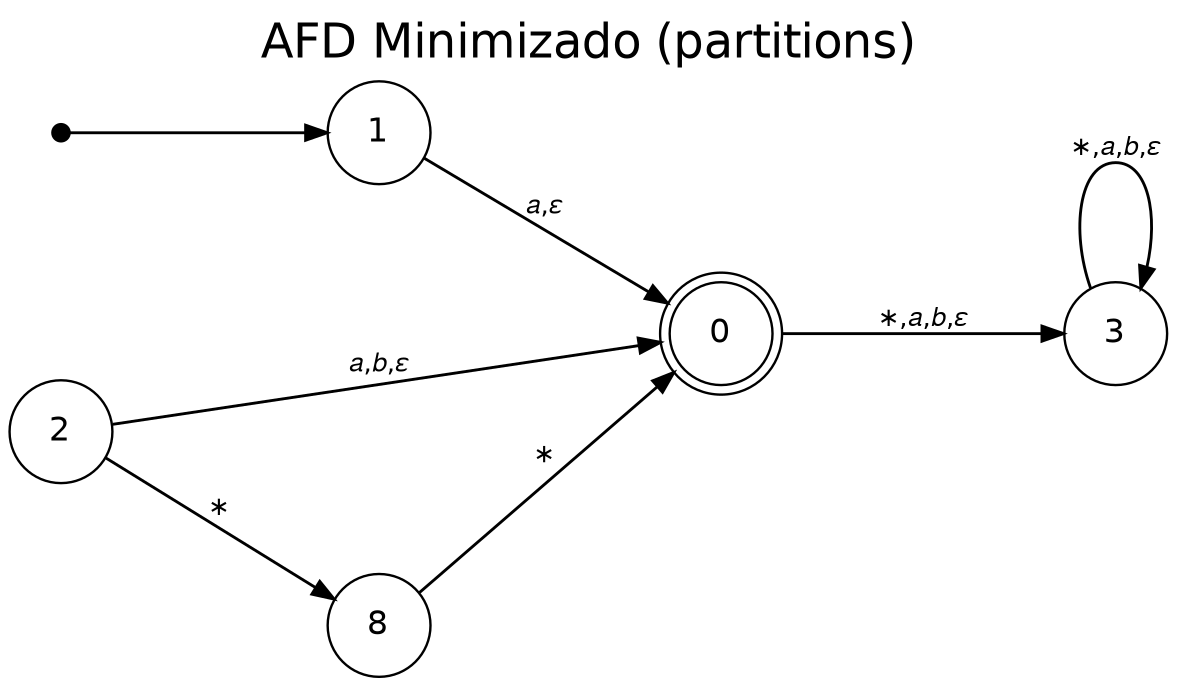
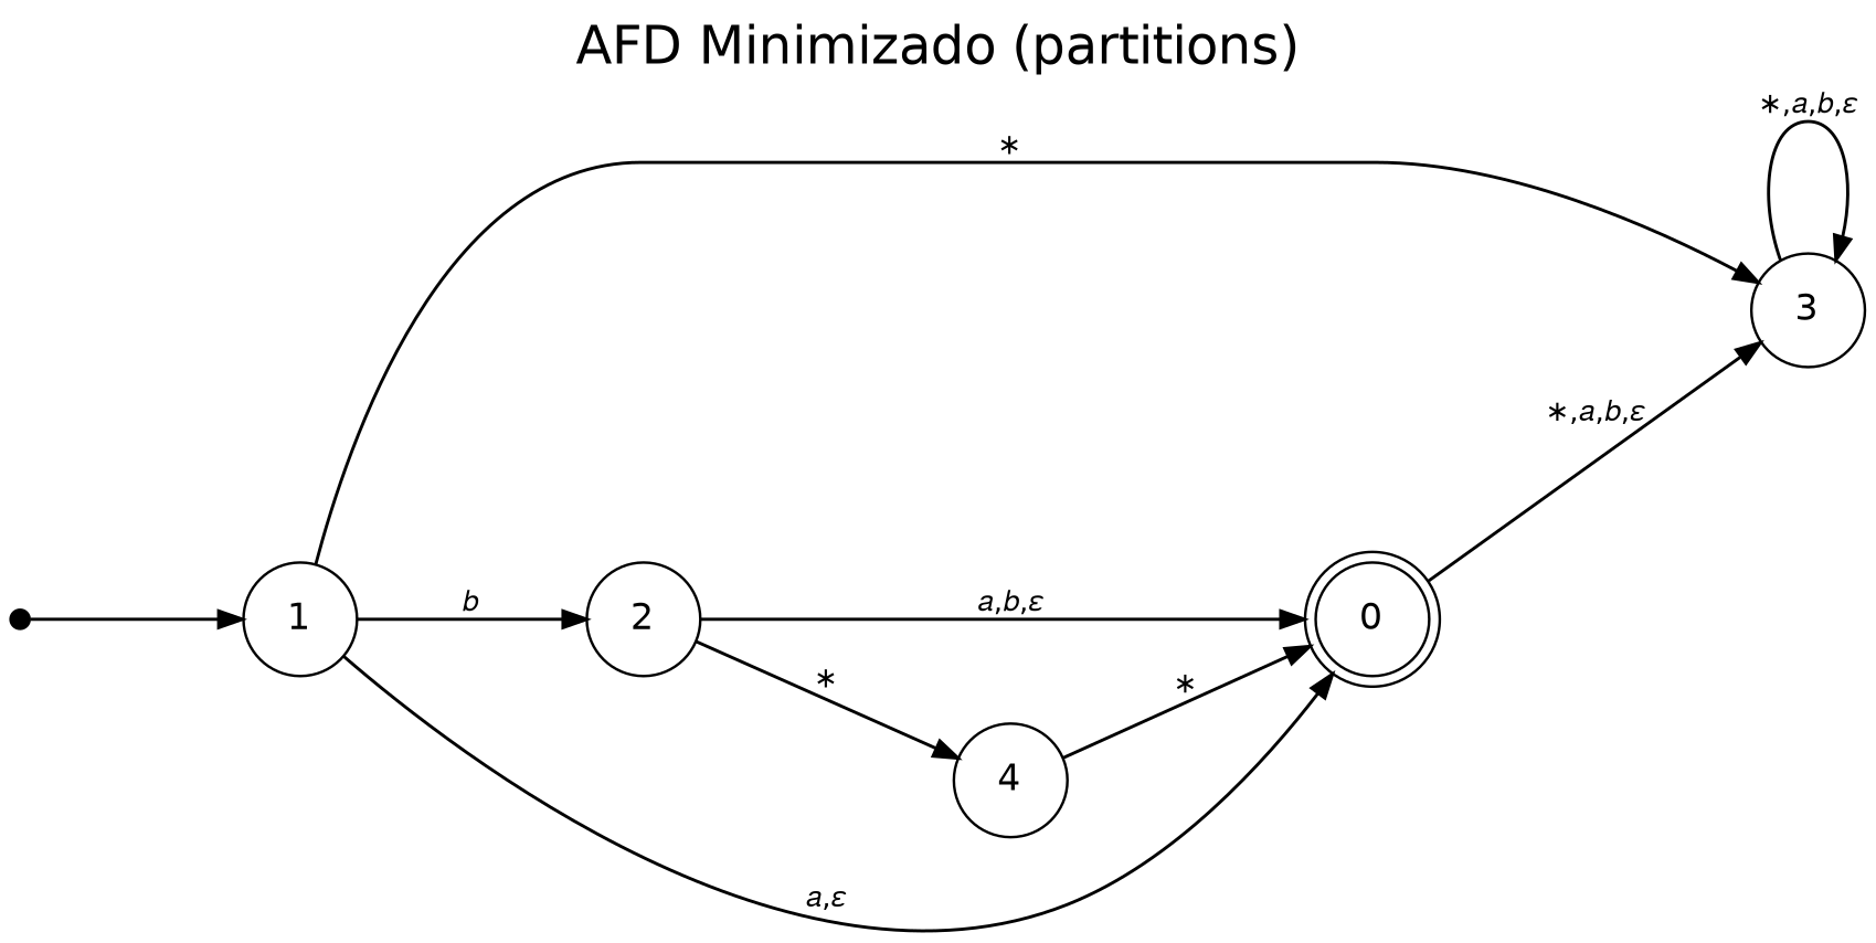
  digraph {
    concentrate=true
    fontname=Helvetica
    fontsize=20
    label="AFD Minimizado (partitions)"
    labelloc=t
    nodesep=0.7
    rankdir=LR
    ranksep=1.1
    splines=true
    node [fontname=Helvetica shape=circle]
    edge [arrowsize=0.9 fontname=Helvetica fontsize=11 labeldistance=1.6 penwidth=1.2]
    __start [height=0.6 shape=point width=0.1]
    1 [height=0.6 width=0.6]
    3 [height=0.6 width=0.6]
    2 [height=0.6 width=0.6]
    0 [height=0.6 shape=doublecircle width=0.6]
-   4 [height=0.6 width=0.6 label=8]
+   4 [height=0.6 width=0.6]
    __start -> 1
+   1 -> 3 [label="∗"]
+   1 -> 2 [label="𝑏"]
    1 -> 0 [label="𝑎,𝜀"]
    3 -> 3 [label="∗,𝑎,𝑏,𝜀"]
    2 -> 0 [label="𝑎,𝑏,𝜀"]
    2 -> 4 [label="∗"]
    0 -> 3 [label="∗,𝑎,𝑏,𝜀"]
    4 -> 0 [label="∗"]
  }
